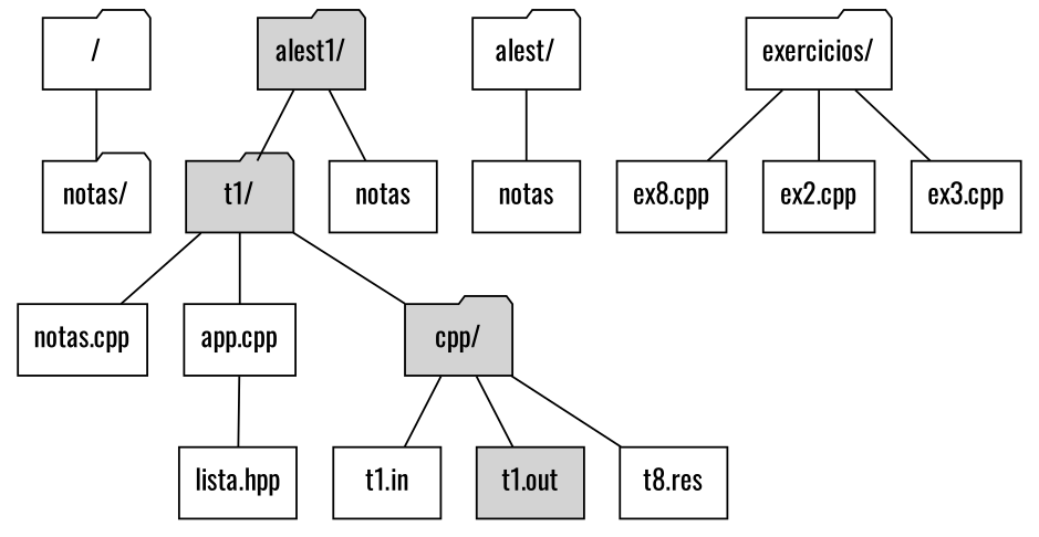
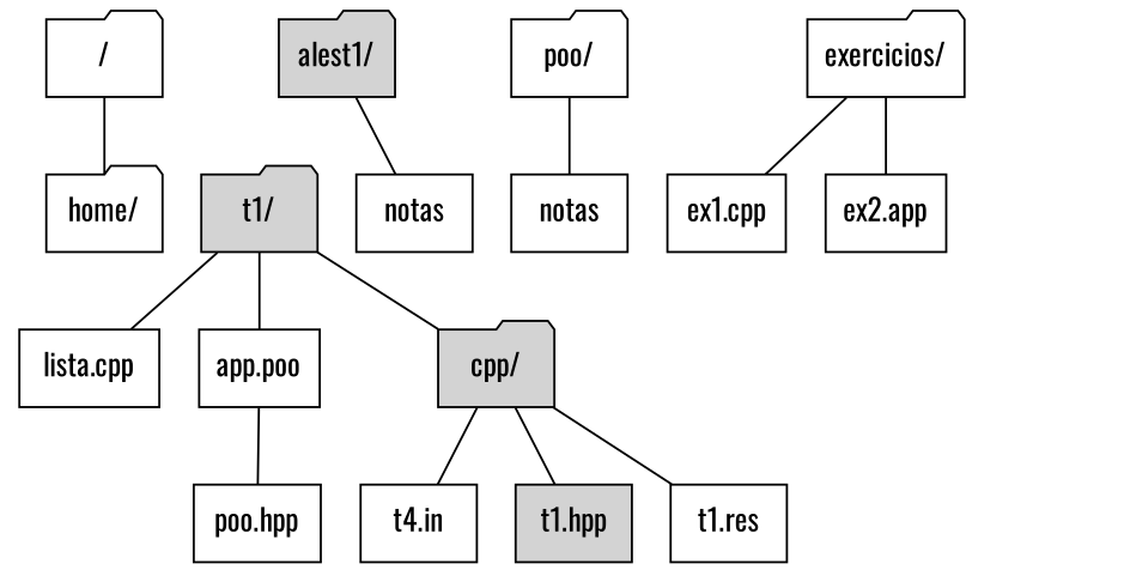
  graph {
    fontname=Oswald
    node [fontname=Oswald shape=rect]
    edge [fontname=Oswald]
    "/" [shape=folder]
-   "home/" [shape=folder label="notas/"]
+   "home/" [shape=folder]
    "alest1/" [color=black fillcolor=lightgrey shape=folder style=filled]
    "t1/" [color=black fillcolor=lightgrey shape=folder style=filled]
    n5 [label=notas]
-   "poo/" [shape=folder label="alest/"]
+   "poo/" [shape=folder]
    n7 [label=notas]
-   "lista.cpp" [label="notas.cpp"]
-   "app.cpp"
+   "lista.cpp"
+   "app.cpp" [label="app.poo"]
    n10 [color=black fillcolor=lightgrey label="cpp/" shape=folder style=filled]
    "exercicios/" [shape=folder]
-   "ex1.cpp" [label="ex8.cpp"]
-   "ex2.cpp"
-   "ex3.cpp"
-   "lista.hpp"
-   "t1.in"
-   "t1.out" [color=black fillcolor=lightgrey style=filled]
-   "t1.res" [label="t8.res"]
+   "ex1.cpp"
+   "ex2.cpp" [label="ex2.app"]
+   "lista.hpp" [label="poo.hpp"]
+   "t1.in" [label="t4.in"]
+   "t1.out" [color=black fillcolor=lightgrey style=filled label="t1.hpp"]
+   "t1.res"
    "/" -- "home/"
-   "alest1/" -- "t1/"
    "alest1/" -- n5
    "t1/" -- "lista.cpp"
    "t1/" -- "app.cpp"
    "t1/" -- n10
    "poo/" -- n7
    "app.cpp" -- "lista.hpp"
    n10 -- "t1.in"
    n10 -- "t1.out"
    n10 -- "t1.res"
    "exercicios/" -- "ex1.cpp"
    "exercicios/" -- "ex2.cpp"
-   "exercicios/" -- "ex3.cpp"
  }
